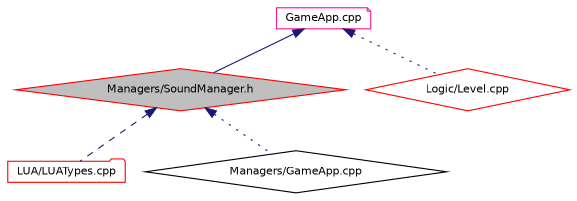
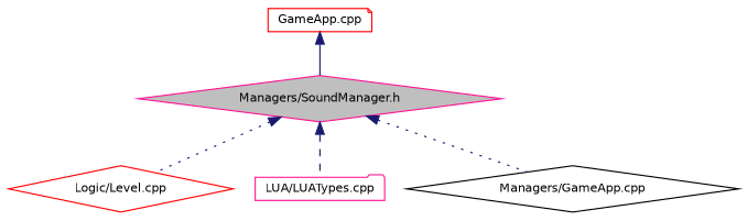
  digraph {
    node [color=red fillcolor=white fontname=Helvetica fontsize=10 shape=diamond style=filled]
    edge [color=midnightblue dir=back fontname=Helvetica fontsize=10 labelfontname=Helvetica labelfontsize=10 style=dotted]
-   n1 [fillcolor=grey75 fontcolor=black height=0.2 label="Managers/SoundManager.h" width=0.4]
+   n1 [color=deeppink fillcolor=grey75 fontcolor=black height=0.2 label="Managers/SoundManager.h" width=0.4]
    n2 [height=0.2 label="Logic/Level.cpp" width=0.4]
-   n3 [height=0.2 label="LUA/LUATypes.cpp" shape=folder width=0.4]
+   n3 [color=deeppink height=0.2 label="LUA/LUATypes.cpp" shape=folder width=0.4]
    n4 [color=black height=0.2 label="Managers/GameApp.cpp" width=0.4]
-   n5 [color=deeppink height=0.2 label="GameApp.cpp" shape=note width=0.4]
-   n5 -> n2
+   n5 [height=0.2 label="GameApp.cpp" shape=note width=0.4]
+   n1 -> n2
    n1 -> n3 [style=dashed]
    n1 -> n4
    n5 -> n1 [style=solid]
  }
